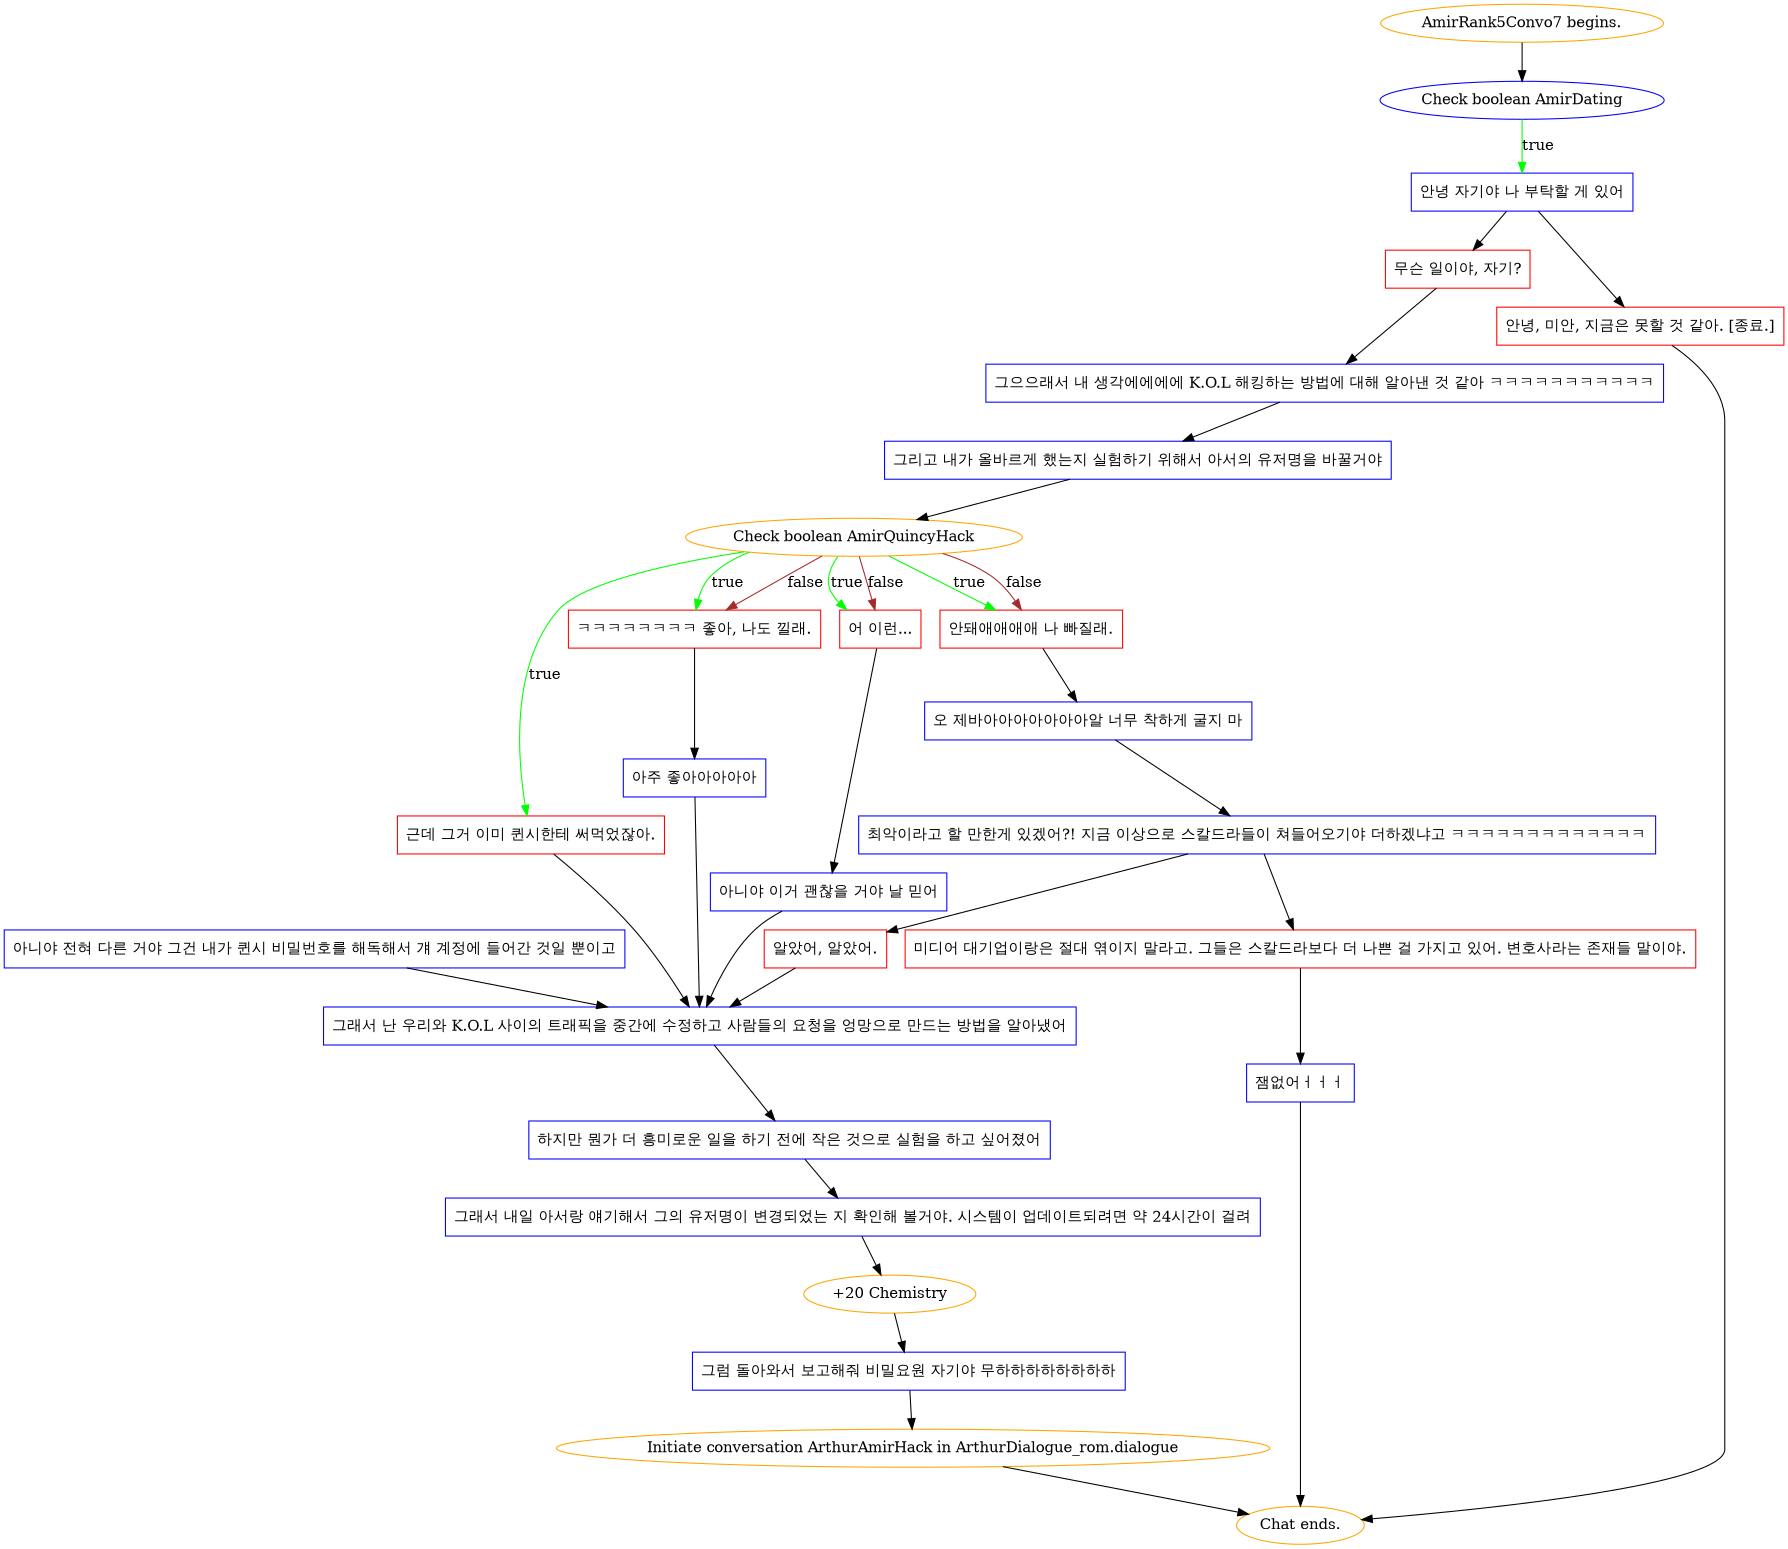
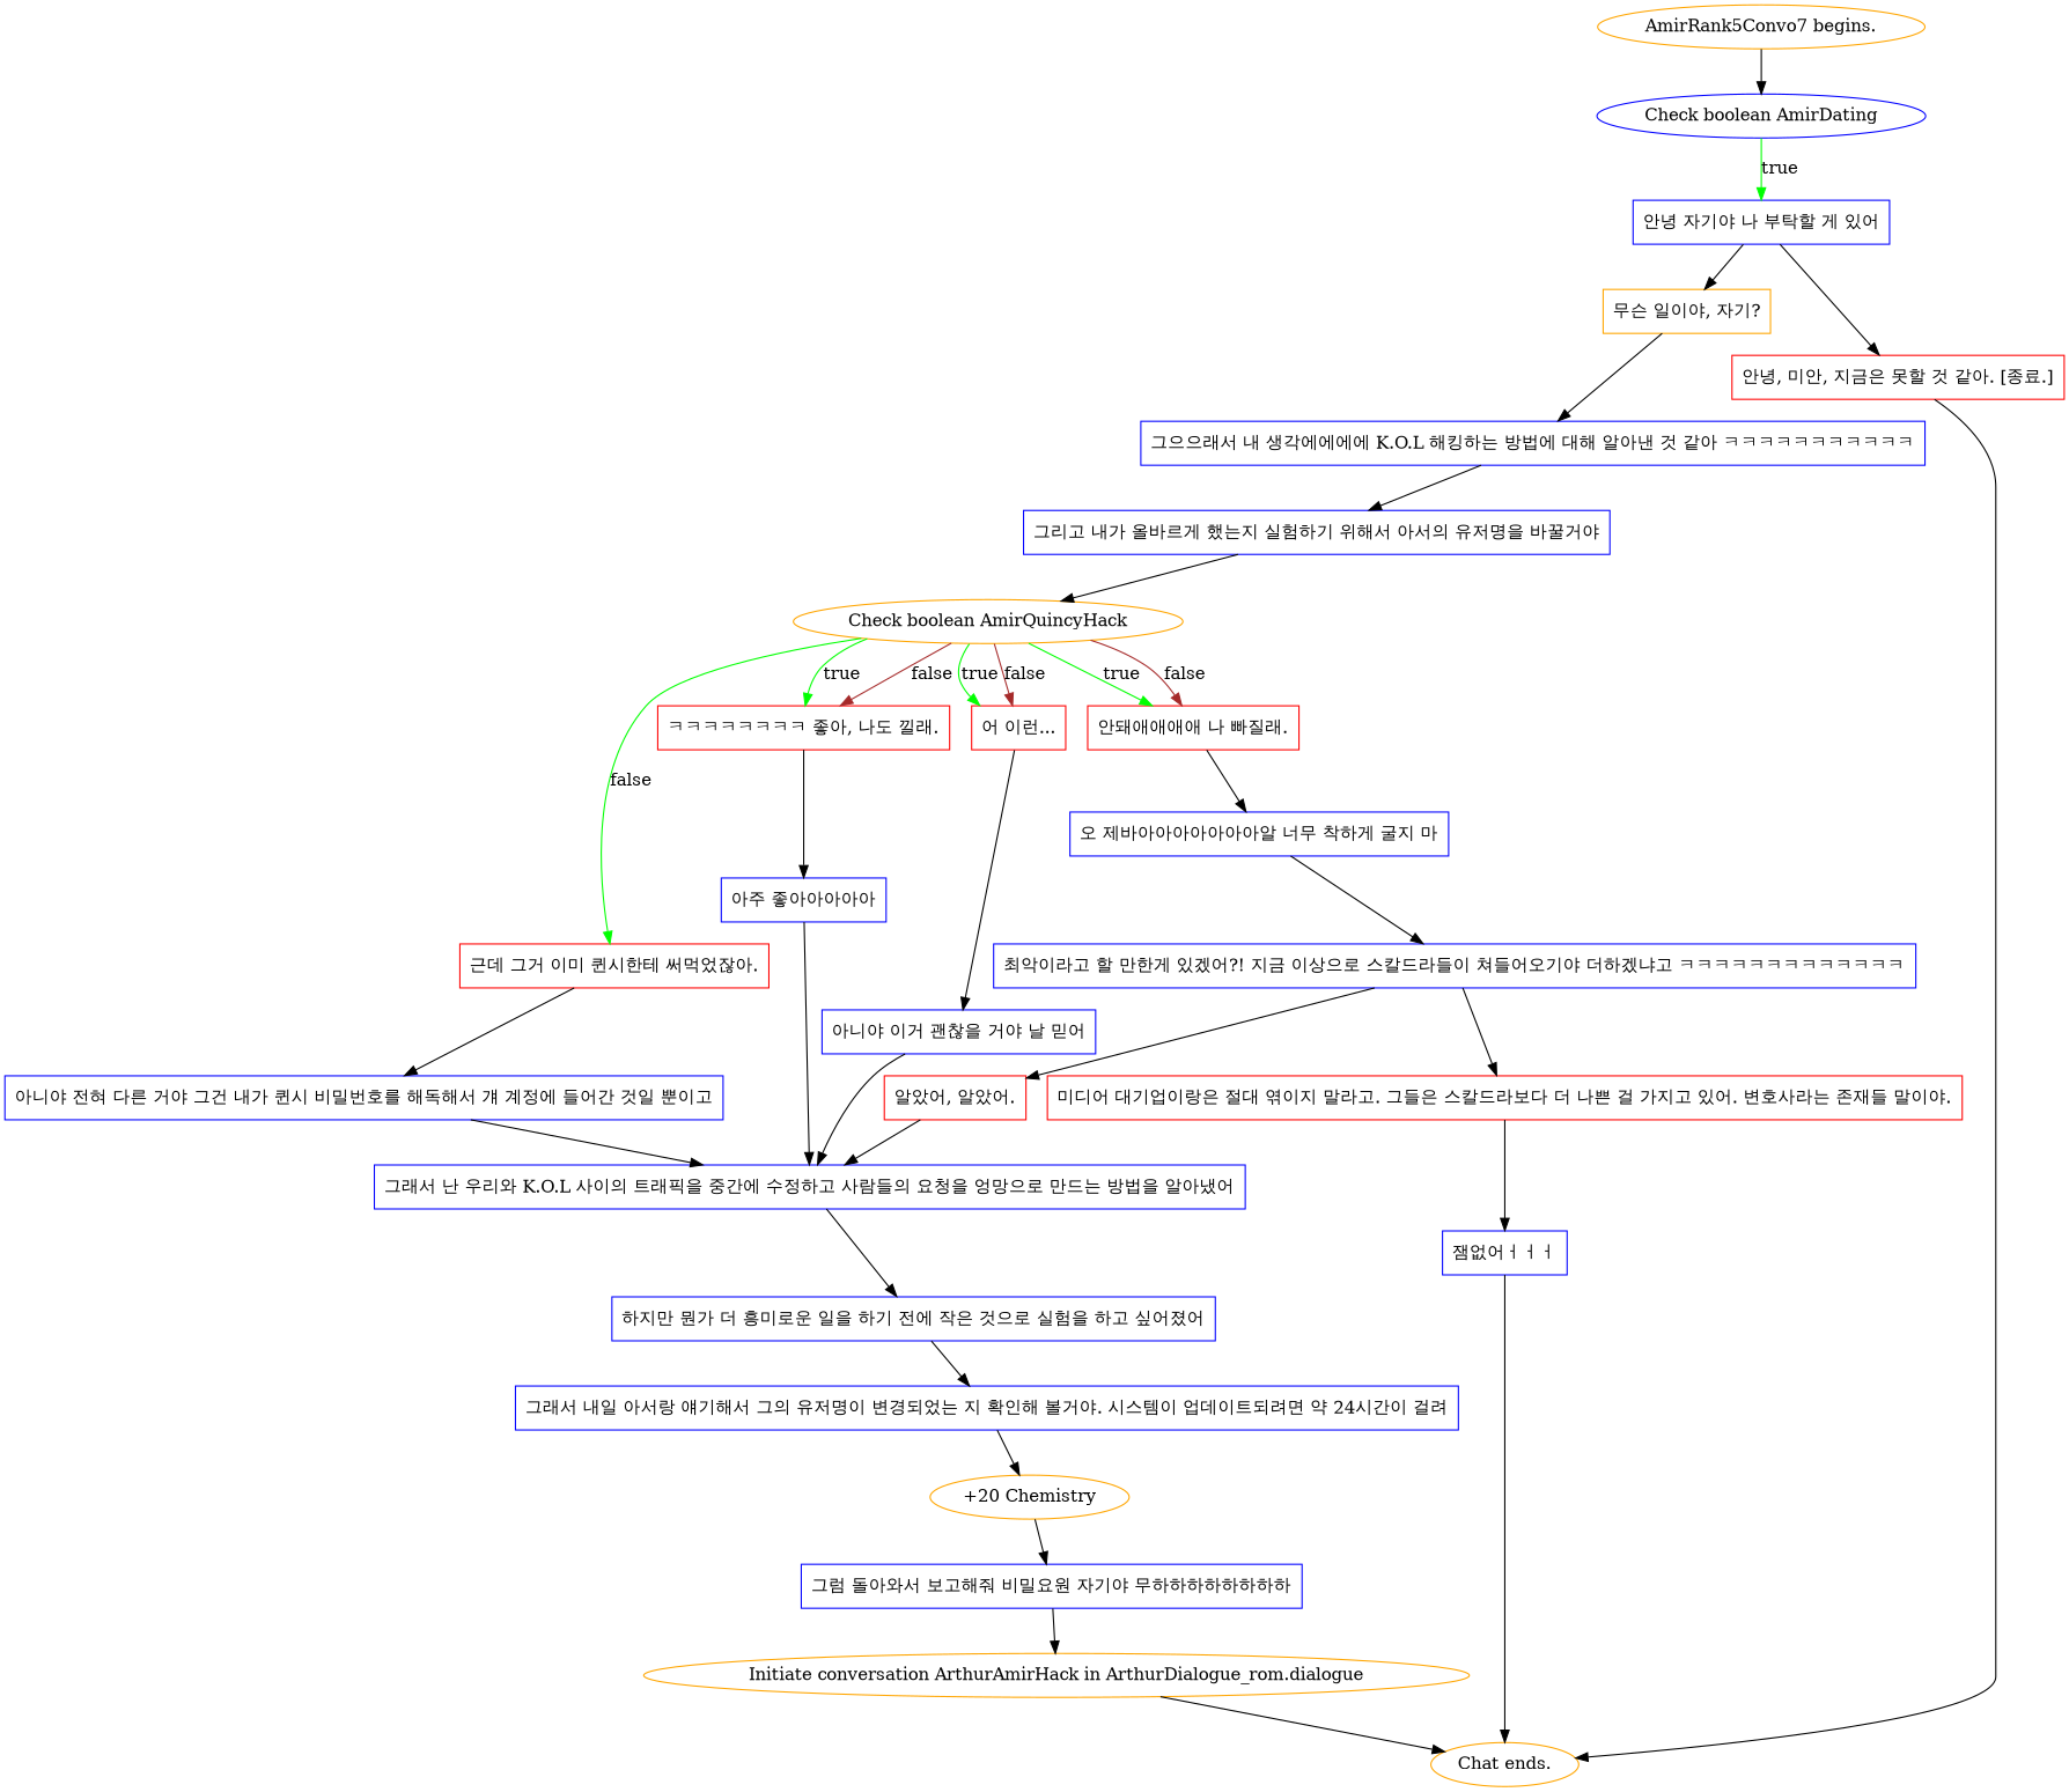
  digraph {
    node [color=blue shape=box]
    "AmirRank5Convo7 begins." [color=orange shape=""]
    n2 [label="Check boolean AmirDating" shape=""]
    n3 [label="안녕 자기야 나 부탁할 게 있어"]
-   n4 [color=red label="무슨 일이야, 자기?"]
+   n4 [color=orange label="무슨 일이야, 자기?"]
    n5 [color=red label="안녕, 미안, 지금은 못할 것 같아. [종료.]"]
    "Chat ends." [color=orange shape=""]
    n7 [label="그으으래서 내 생각에에에에 K.O.L 해킹하는 방법에 대해 알아낸 것 같아 ㅋㅋㅋㅋㅋㅋㅋㅋㅋㅋㅋ"]
    n8 [label="그리고 내가 올바르게 했는지 실험하기 위해서 아서의 유저명을 바꿀거야"]
    n9 [color=orange label="Check boolean AmirQuincyHack" shape=""]
    n10 [color=red label="근데 그거 이미 퀸시한테 써먹었잖아."]
    n11 [color=red label="ㅋㅋㅋㅋㅋㅋㅋㅋ 좋아, 나도 낄래."]
    n12 [color=red label="어 이런..."]
    n13 [color=red label="안돼애애애애 나 빠질래."]
    n14 [label="아니야 전혀 다른 거야 그건 내가 퀸시 비밀번호를 해독해서 걔 계정에 들어간 것일 뿐이고"]
    n15 [label="아주 좋아아아아아"]
    n16 [label="아니야 이거 괜찮을 거야 날 믿어"]
    n17 [label="오 제바아아아아아아아알 너무 착하게 굴지 마"]
    n18 [label="그래서 난 우리와 K.O.L 사이의 트래픽을 중간에 수정하고 사람들의 요청을 엉망으로 만드는 방법을 알아냈어"]
    n19 [label="최악이라고 할 만한게 있겠어?! 지금 이상으로 스칼드라들이 쳐들어오기야 더하겠냐고 ㅋㅋㅋㅋㅋㅋㅋㅋㅋㅋㅋㅋㅋ"]
    n20 [label="하지만 뭔가 더 흥미로운 일을 하기 전에 작은 것으로 실험을 하고 싶어졌어"]
    n21 [color=red label="알았어, 알았어."]
    n22 [color=red label="미디어 대기업이랑은 절대 엮이지 말라고. 그들은 스칼드라보다 더 나쁜 걸 가지고 있어. 변호사라는 존재들 말이야."]
    n23 [label="그래서 내일 아서랑 얘기해서 그의 유저명이 변경되었는 지 확인해 볼거야. 시스템이 업데이트되려면 약 24시간이 걸려"]
    n24 [label="잼없어ㅓㅓㅓ"]
    n25 [color=orange label="+20 Chemistry" shape=""]
    n26 [label="그럼 돌아와서 보고해줘 비밀요원 자기야 무하하하하하하하하"]
    n27 [color=orange label="Initiate conversation ArthurAmirHack in ArthurDialogue_rom.dialogue" shape=""]
    "AmirRank5Convo7 begins." -> n2
    n2 -> n3 [color=green label=true]
    n3 -> n4
    n3 -> n5
    n4 -> n7
    n5 -> "Chat ends."
    n7 -> n8
    n8 -> n9
-   n9 -> n10 [color=green label=true]
+   n9 -> n10 [color=green label=false]
    n9 -> n11 [color=green label=true]
    n9 -> n11 [color=brown label=false]
    n9 -> n12 [color=green label=true]
    n9 -> n12 [color=brown label=false]
    n9 -> n13 [color=green label=true]
    n9 -> n13 [color=brown label=false]
-   n10 -> n18
+   n10 -> n14
    n11 -> n15
    n12 -> n16
    n13 -> n17
    n14 -> n18
    n15 -> n18
    n16 -> n18
    n17 -> n19
    n18 -> n20
    n19 -> n21
    n19 -> n22
    n20 -> n23
    n21 -> n18
    n22 -> n24
    n23 -> n25
    n24 -> "Chat ends."
    n25 -> n26
    n26 -> n27
    n27 -> "Chat ends."
  }
